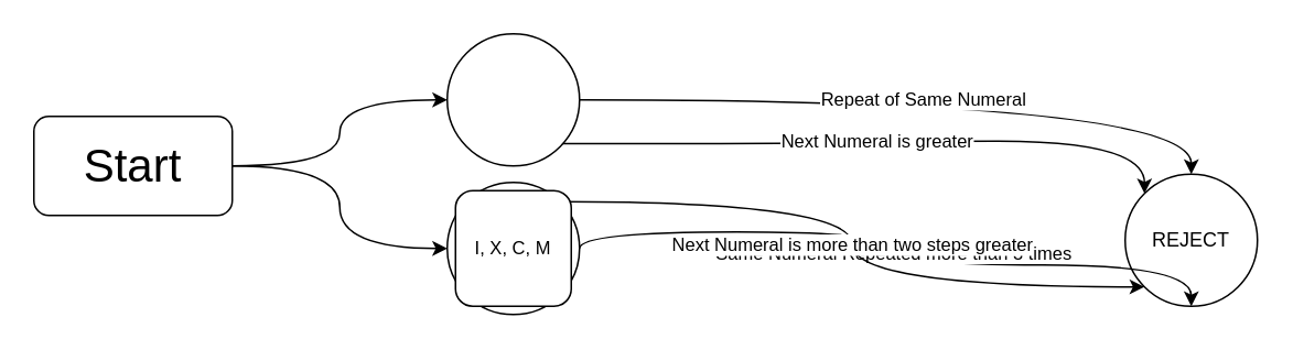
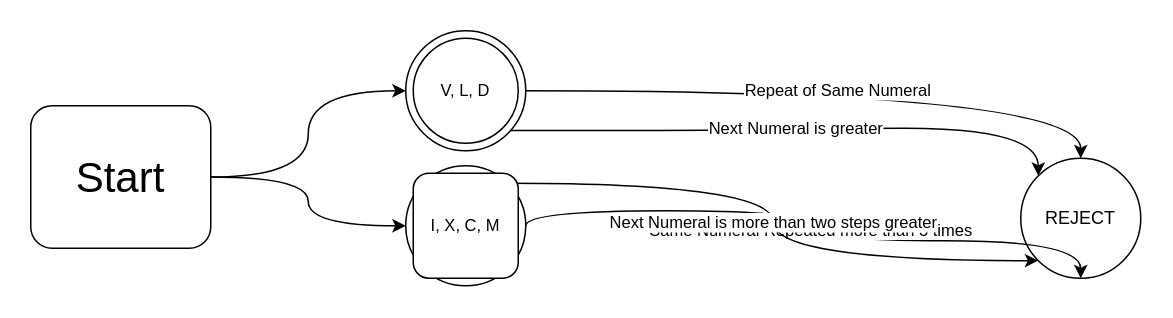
  <mxCell id="0" />
  <mxCell id="1" parent="0" />
  <mxCell id="2" style="edgeStyle=orthogonalEdgeStyle;rounded=0;orthogonalLoop=1;jettySize=auto;html=1;exitX=1;exitY=0.5;exitDx=0;exitDy=0;entryX=0;entryY=0.5;entryDx=0;entryDy=0;curved=1;" edge="1" parent="1" source="4" target="10"><mxGeometry relative="1" as="geometry"><mxPoint x="240" y="60" as="targetPoint" /></mxGeometry></mxCell>
  <mxCell id="3" style="edgeStyle=orthogonalEdgeStyle;rounded=0;orthogonalLoop=1;jettySize=auto;html=1;exitX=1;exitY=0.5;exitDx=0;exitDy=0;entryX=0;entryY=0.5;entryDx=0;entryDy=0;strokeColor=default;curved=1;" edge="1" parent="1" source="4" target="12"><mxGeometry relative="1" as="geometry"><mxPoint x="240" y="140" as="targetPoint" /></mxGeometry></mxCell>
- <mxCell id="4" value="&lt;font style=&quot;font-size: 28px;&quot;&gt;Start&lt;/font&gt;" style="rounded=1;whiteSpace=wrap;html=1;" vertex="1" parent="1"><mxGeometry x="20" y="70" width="120" height="60" as="geometry" /></mxCell>
+ <mxCell id="4" value="&lt;font style=&quot;font-size: 28px;&quot;&gt;Start&lt;/font&gt;" style="rounded=1;whiteSpace=wrap;html=1;" vertex="1" parent="1"><mxGeometry x="20" y="70" width="120" height="95" as="geometry" /></mxCell>
  <mxCell id="5" value="REJECT" style="ellipse;whiteSpace=wrap;html=1;aspect=fixed;" vertex="1" parent="1"><mxGeometry x="680" y="105" width="80" height="80" as="geometry" /></mxCell>
  <mxCell id="6" value="Repeat of Same Numeral" style="edgeStyle=orthogonalEdgeStyle;shape=connector;curved=1;rounded=0;orthogonalLoop=1;jettySize=auto;html=1;exitX=1;exitY=0.5;exitDx=0;exitDy=0;entryX=0.5;entryY=0;entryDx=0;entryDy=0;strokeColor=default;align=center;verticalAlign=middle;fontFamily=Helvetica;fontSize=11;fontColor=default;labelBackgroundColor=default;endArrow=classic;" edge="1" parent="1" source="10" target="5"><mxGeometry relative="1" as="geometry"><mxPoint x="360" y="60" as="sourcePoint" /></mxGeometry></mxCell>
  <mxCell id="7" value="Next Numeral is greater" style="edgeStyle=orthogonalEdgeStyle;shape=connector;curved=1;rounded=0;orthogonalLoop=1;jettySize=auto;html=1;exitX=0.844;exitY=0.832;exitDx=0;exitDy=0;entryX=0;entryY=0;entryDx=0;entryDy=0;strokeColor=default;align=center;verticalAlign=middle;fontFamily=Helvetica;fontSize=11;fontColor=default;labelBackgroundColor=default;endArrow=classic;exitPerimeter=0;" edge="1" parent="1" source="10" target="5"><mxGeometry relative="1" as="geometry"><mxPoint x="360" y="75" as="sourcePoint" /></mxGeometry></mxCell>
  <mxCell id="8" value="Same Numeral Repeated more than 3 times" style="edgeStyle=orthogonalEdgeStyle;shape=connector;curved=1;rounded=0;orthogonalLoop=1;jettySize=auto;html=1;entryX=0.5;entryY=1;entryDx=0;entryDy=0;strokeColor=default;align=center;verticalAlign=middle;fontFamily=Helvetica;fontSize=11;fontColor=default;labelBackgroundColor=default;endArrow=classic;exitX=1;exitY=0.5;exitDx=0;exitDy=0;" edge="1" parent="1" source="12" target="5"><mxGeometry relative="1" as="geometry"><mxPoint x="360" y="140.026" as="sourcePoint" /><Array as="points"><mxPoint x="350" y="140" /><mxPoint x="540" y="140" /><mxPoint x="540" y="160" /><mxPoint x="720" y="160" /></Array></mxGeometry></mxCell>
  <mxCell id="9" value="Next Numeral is more than two steps greater" style="edgeStyle=orthogonalEdgeStyle;shape=connector;curved=1;rounded=0;orthogonalLoop=1;jettySize=auto;html=1;exitX=1;exitY=0;exitDx=0;exitDy=0;entryX=0;entryY=1;entryDx=0;entryDy=0;strokeColor=default;align=center;verticalAlign=middle;fontFamily=Helvetica;fontSize=11;fontColor=default;labelBackgroundColor=default;endArrow=classic;" edge="1" parent="1" source="12" target="5"><mxGeometry relative="1" as="geometry"><mxPoint x="360" y="125" as="sourcePoint" /></mxGeometry></mxCell>
  <mxCell id="10" value="" style="ellipse;whiteSpace=wrap;html=1;aspect=fixed;fontFamily=Helvetica;fontSize=11;fontColor=default;labelBackgroundColor=default;" vertex="1" parent="1"><mxGeometry x="270" y="20" width="80" height="80" as="geometry" /></mxCell>
+ <mxCell id="11" value="V, L, D" style="ellipse;whiteSpace=wrap;html=1;aspect=fixed;fontFamily=Helvetica;fontSize=11;fontColor=default;labelBackgroundColor=default;" vertex="1" parent="1"><mxGeometry x="275" y="25" width="70" height="70" as="geometry" /></mxCell>
  <mxCell id="12" value="" style="ellipse;whiteSpace=wrap;html=1;aspect=fixed;fontFamily=Helvetica;fontSize=11;fontColor=default;labelBackgroundColor=default;" vertex="1" parent="1"><mxGeometry x="270" y="110" width="80" height="80" as="geometry" /></mxCell>
  <mxCell id="13" value="I, X, C, M" style="whiteSpace=wrap;html=1;aspect=fixed;fontFamily=Helvetica;fontSize=11;fontColor=default;labelBackgroundColor=default;rounded=1;" vertex="1" parent="1"><mxGeometry x="275" y="115" width="70" height="70" as="geometry" /></mxCell>
